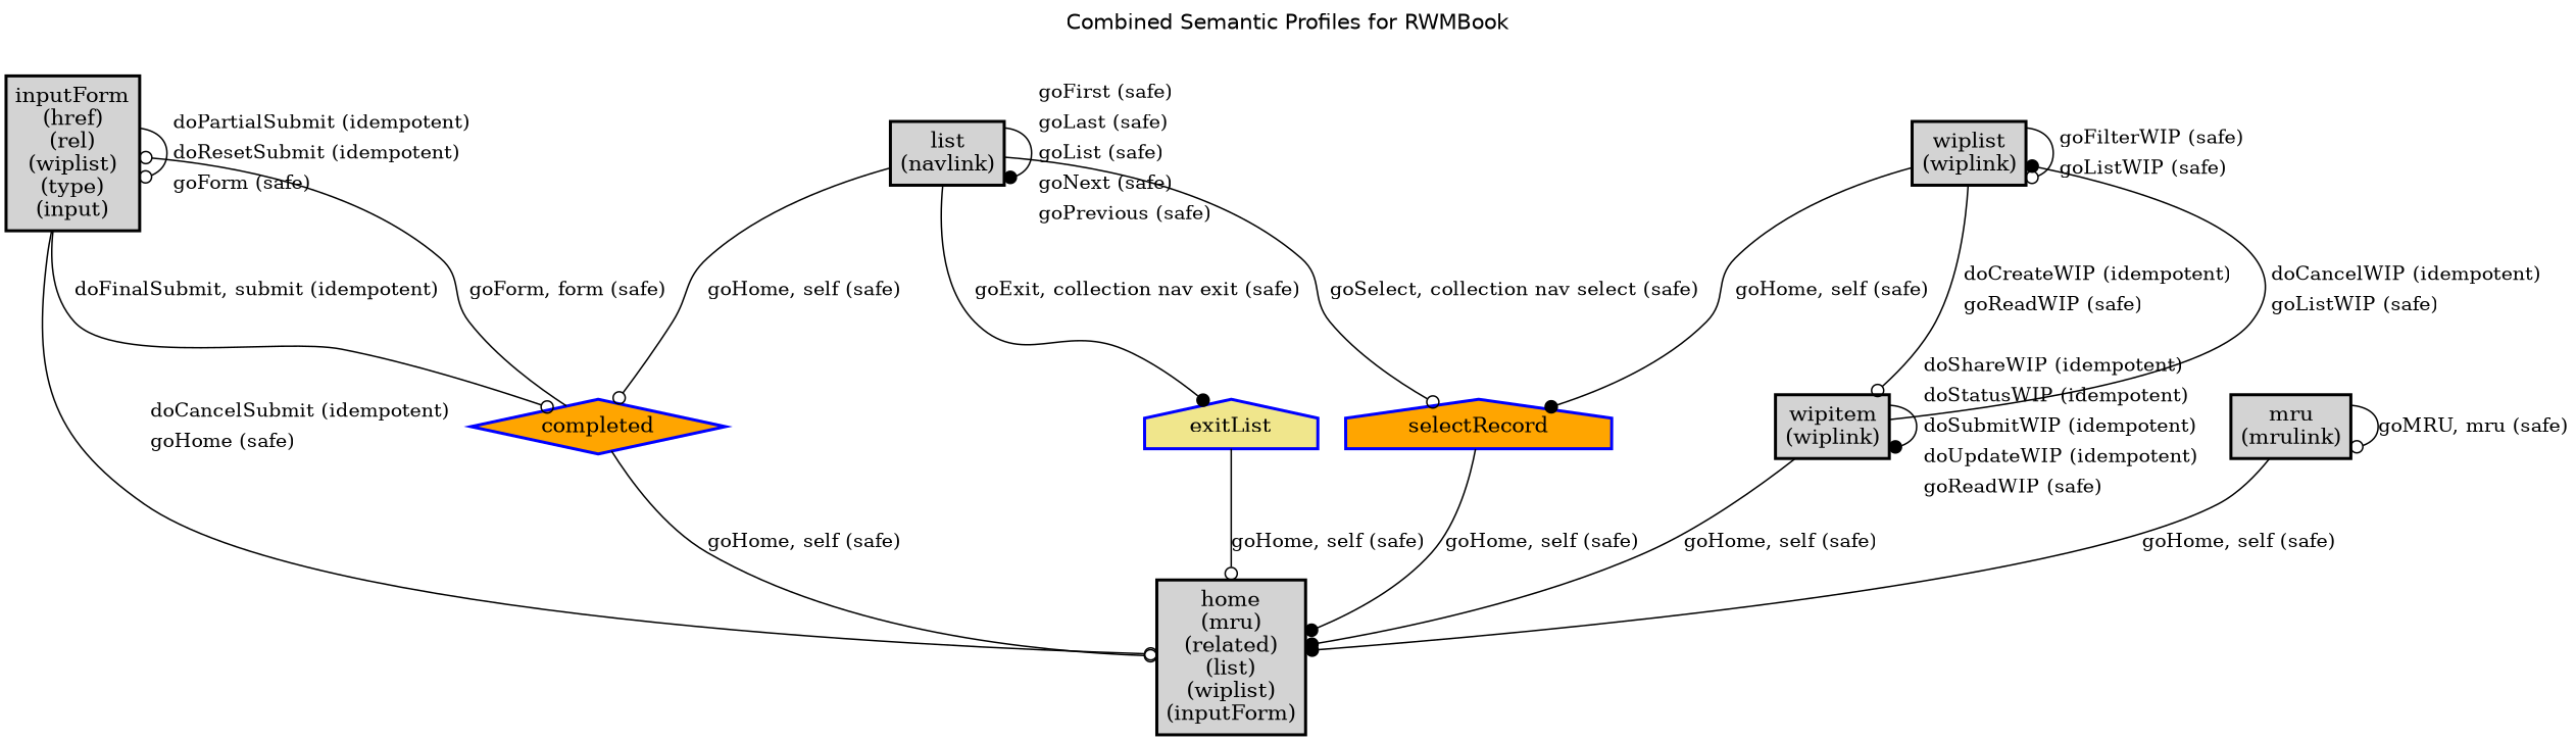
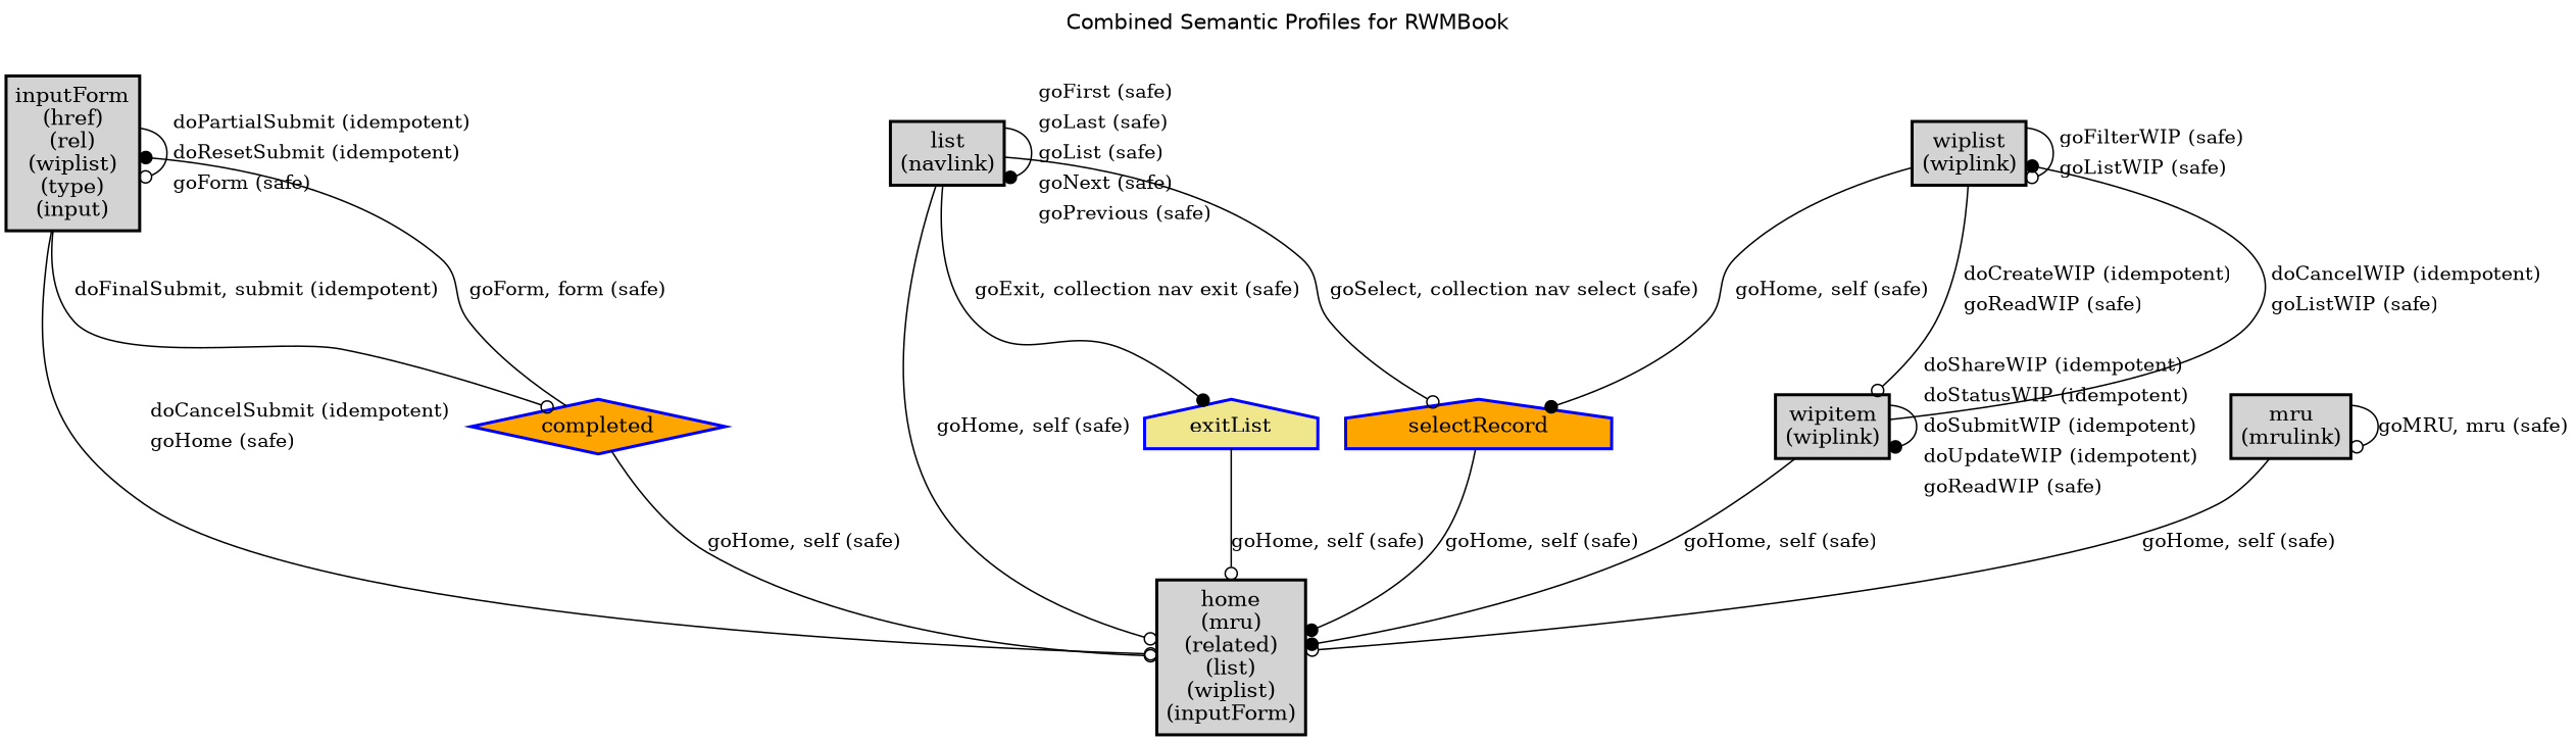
  digraph {
    fontname=Helvetica
    label="Combined Semantic Profiles for RWMBook"
    labelloc=t
    node [fillcolor=lightgray margin=0.02 shape=box style="bold,filled"]
    edge [arrowhead=odot fontsize=13]
    n1 [label=<<table cellspacing="0" cellpadding="5" border="0"><tr><td>home<br />(mru)<br />(related)<br />(list)<br />(wiplist)<br />(inputForm)<br /></td></tr></table>>]
    n2 [label=<<table cellspacing="0" cellpadding="5" border="0"><tr><td>inputForm<br />(href)<br />(rel)<br />(wiplist)<br />(type)<br />(input)<br /></td></tr></table>>]
    completed [color=blue fillcolor=orange shape=diamond margin=""]
    n4 [label=<<table cellspacing="0" cellpadding="5" border="0"><tr><td>list<br />(navlink)<br /></td></tr></table>>]
    exitList [color=blue fillcolor=khaki shape=house margin=""]
    selectRecord [color=blue fillcolor=orange shape=house margin=""]
    n7 [label=<<table cellspacing="0" cellpadding="5" border="0"><tr><td>mru<br />(mrulink)<br /></td></tr></table>>]
    n8 [label=<<table cellspacing="0" cellpadding="5" border="0"><tr><td>wipitem<br />(wiplink)<br /></td></tr></table>>]
    n9 [label=<<table cellspacing="0" cellpadding="5" border="0"><tr><td>wiplist<br />(wiplink)<br /></td></tr></table>>]
    n2 -> n1 [label=<<table  border="0"><tr><td align="left" href="docs/idempotent.doCancelSubmit.html">doCancelSubmit (idempotent)</td></tr><tr><td align="left" href="docs/safe.goHome.html">goHome (safe)</td></tr></table>>]
    n2 -> n2 [label=<<table  border="0"><tr><td align="left" href="docs/idempotent.doPartialSubmit.html">doPartialSubmit (idempotent)</td></tr><tr><td align="left" href="docs/idempotent.doResetSubmit.html">doResetSubmit (idempotent)</td></tr><tr><td align="left" href="docs/safe.goForm.html">goForm (safe)</td></tr></table>>]
    n2 -> completed [label="doFinalSubmit, submit (idempotent)"]
    completed -> n1 [label="goHome, self (safe)"]
-   completed -> n2 [label="goForm, form (safe)"]
-   n4 -> completed [label="goHome, self (safe)"]
+   completed -> n2 [arrowhead=dot label="goForm, form (safe)"]
+   n4 -> n1 [label="goHome, self (safe)"]
    n4 -> n4 [arrowhead=dot label=<<table  border="0"><tr><td align="left" href="docs/safe.goFirst.html">goFirst (safe)</td></tr><tr><td align="left" href="docs/safe.goLast.html">goLast (safe)</td></tr><tr><td align="left" href="docs/safe.goList.html">goList (safe)</td></tr><tr><td align="left" href="docs/safe.goNext.html">goNext (safe)</td></tr><tr><td align="left" href="docs/safe.goPrevious.html">goPrevious (safe)</td></tr></table>>]
    n4 -> exitList [arrowhead=dot label="goExit, collection nav exit (safe)"]
    n4 -> selectRecord [label="goSelect, collection nav select (safe)"]
    exitList -> n1 [label="goHome, self (safe)"]
    selectRecord -> n1 [arrowhead=dot label="goHome, self (safe)"]
-   n7 -> n1 [arrowhead=dot label="goHome, self (safe)"]
+   n7 -> n1 [label="goHome, self (safe)"]
    n7 -> n7 [label="goMRU, mru (safe)"]
    n8 -> n1 [arrowhead=dot label="goHome, self (safe)"]
    n8 -> n8 [arrowhead=dot label=<<table  border="0"><tr><td align="left" href="docs/idempotent.doShareWIP.html">doShareWIP (idempotent)</td></tr><tr><td align="left" href="docs/idempotent.doStatusWIP.html">doStatusWIP (idempotent)</td></tr><tr><td align="left" href="docs/idempotent.doSubmitWIP.html">doSubmitWIP (idempotent)</td></tr><tr><td align="left" href="docs/idempotent.doUpdateWIP.html">doUpdateWIP (idempotent)</td></tr><tr><td align="left" href="docs/safe.goReadWIP.html">goReadWIP (safe)</td></tr></table>>]
    n8 -> n9 [arrowhead=dot label=<<table  border="0"><tr><td align="left" href="docs/idempotent.doCancelWIP.html">doCancelWIP (idempotent)</td></tr><tr><td align="left" href="docs/safe.goListWIP.html">goListWIP (safe)</td></tr></table>>]
    n9 -> selectRecord [arrowhead=dot label="goHome, self (safe)"]
    n9 -> n8 [label=<<table  border="0"><tr><td align="left" href="docs/idempotent.doCreateWIP.html">doCreateWIP (idempotent)</td></tr><tr><td align="left" href="docs/safe.goReadWIP.html">goReadWIP (safe)</td></tr></table>>]
    n9 -> n9 [label=<<table  border="0"><tr><td align="left" href="docs/safe.goFilterWIP.html">goFilterWIP (safe)</td></tr><tr><td align="left" href="docs/safe.goListWIP.html">goListWIP (safe)</td></tr></table>>]
  }
